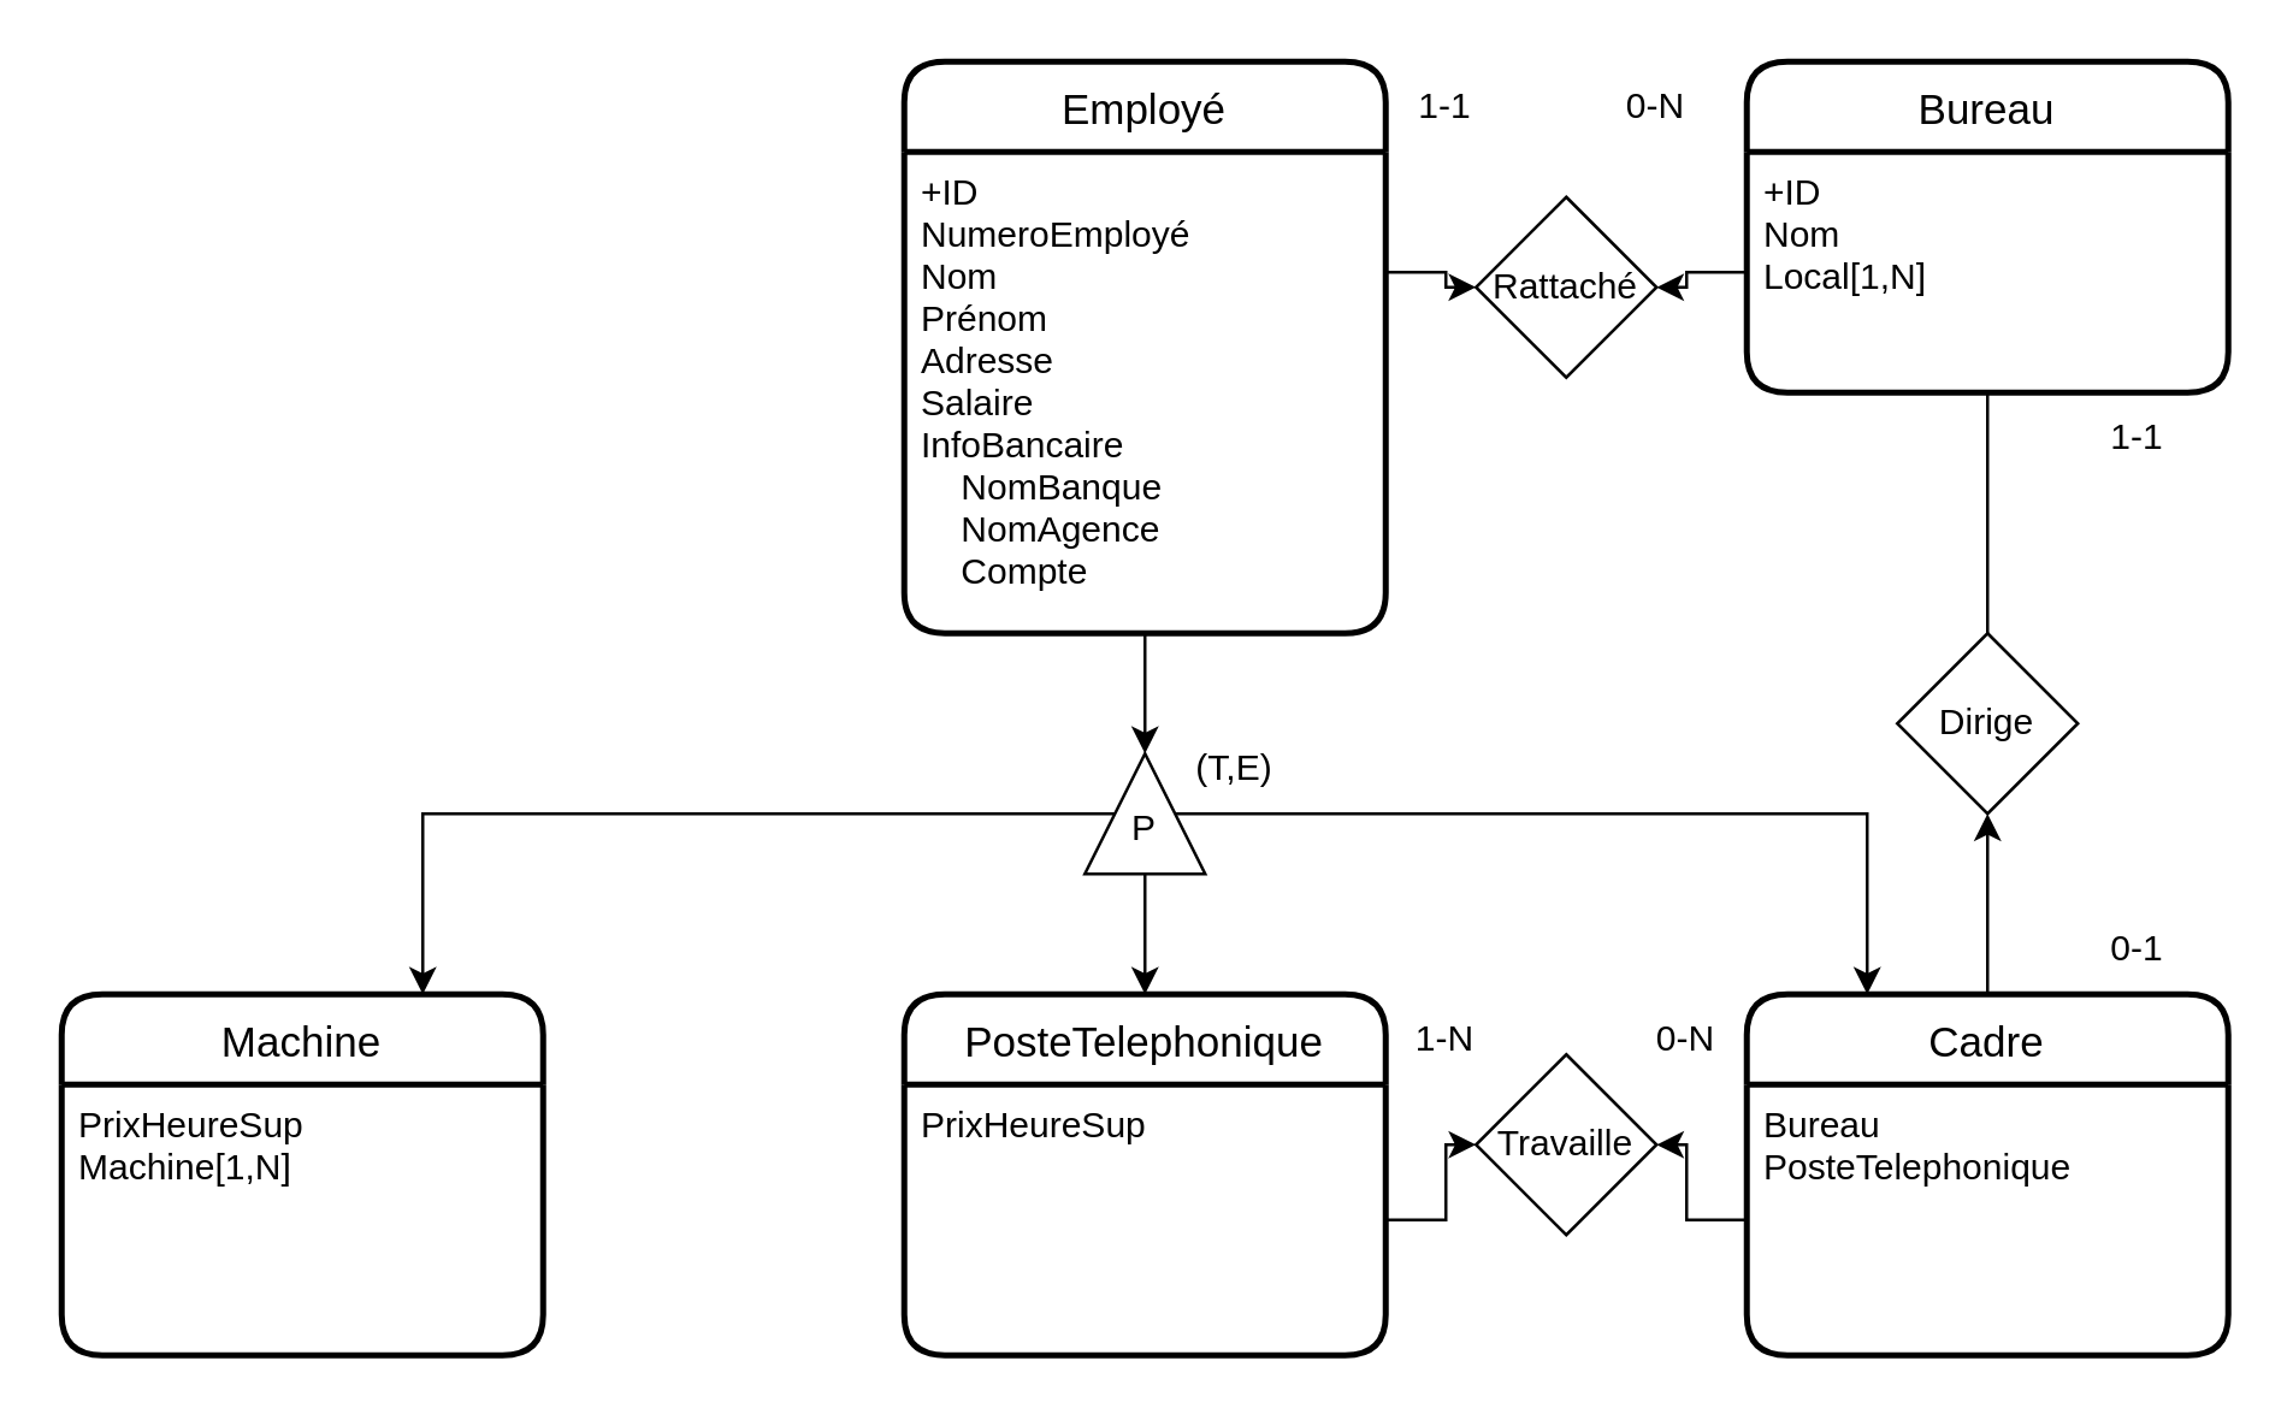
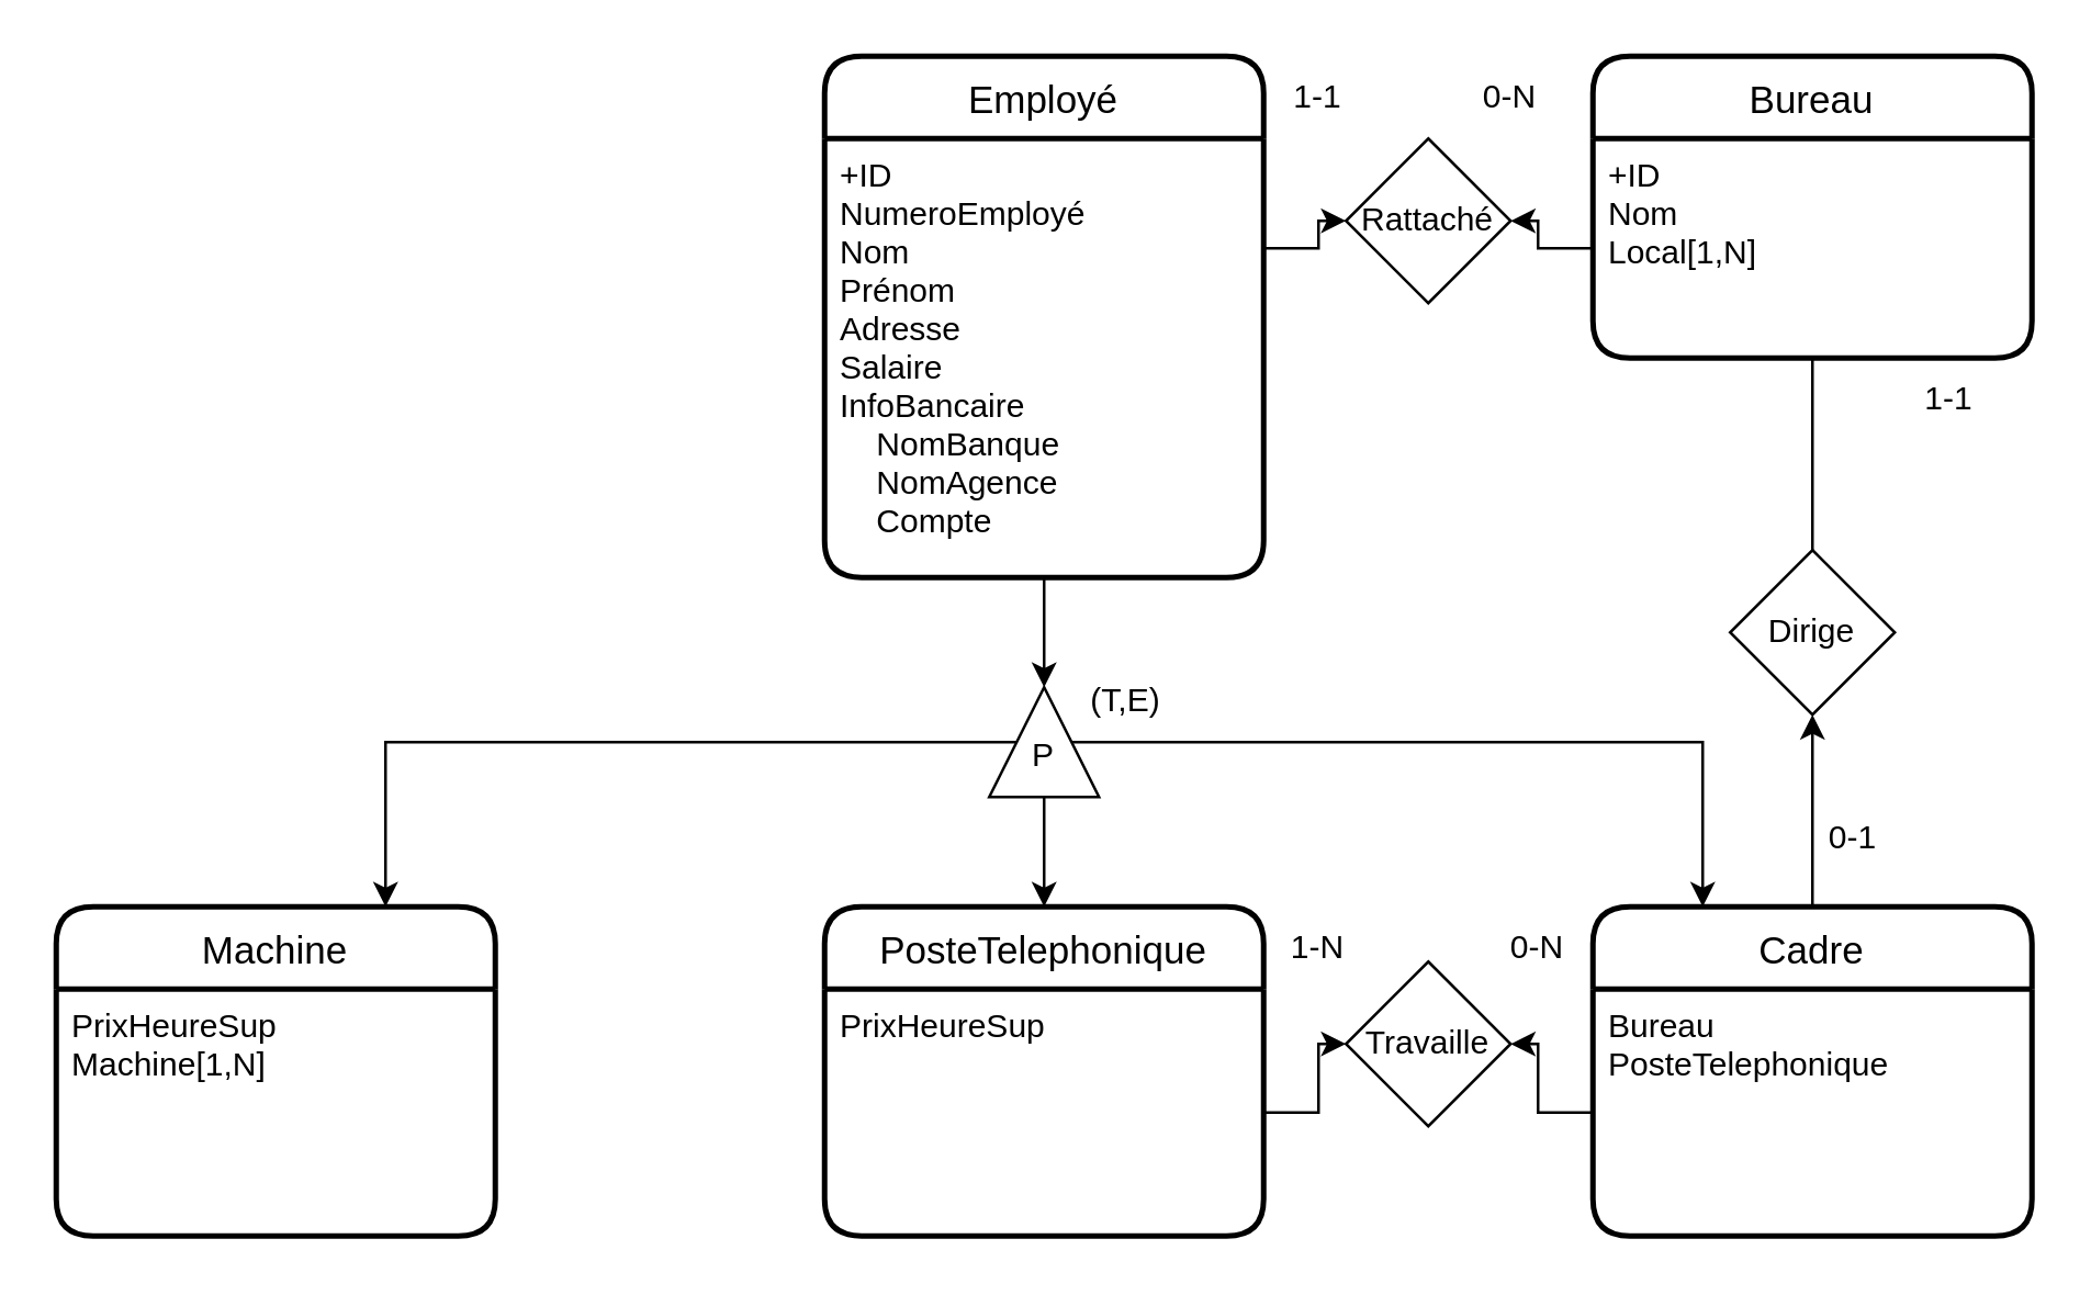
  <mxCell id="0" />
  <mxCell id="1" parent="0" />
  <mxCell id="2" value="Bureau" style="swimlane;childLayout=stackLayout;horizontal=1;startSize=30;horizontalStack=0;rounded=1;fontSize=14;fontStyle=0;strokeWidth=2;resizeParent=0;resizeLast=1;shadow=0;dashed=0;align=center;" parent="1" vertex="1"><mxGeometry x="580" y="20" width="160" height="110" as="geometry" /></mxCell>
  <mxCell id="3" value="+ID&#10;Nom&#10;Local[1,N]" style="align=left;strokeColor=none;fillColor=none;spacingLeft=4;fontSize=12;verticalAlign=top;resizable=0;rotatable=0;part=1;" parent="2" vertex="1"><mxGeometry y="30" width="160" height="80" as="geometry" /></mxCell>
  <mxCell id="4" value="Employé" style="swimlane;childLayout=stackLayout;horizontal=1;startSize=30;horizontalStack=0;rounded=1;fontSize=14;fontStyle=0;strokeWidth=2;resizeParent=0;resizeLast=1;shadow=0;dashed=0;align=center;" vertex="1" parent="1"><mxGeometry x="300" y="20" width="160" height="190" as="geometry" /></mxCell>
  <mxCell id="5" value="+ID&#10;NumeroEmployé&#10;Nom&#10;Prénom&#10;Adresse&#10;Salaire&#10;InfoBancaire&#10;    NomBanque&#10;    NomAgence&#10;    Compte" style="align=left;strokeColor=none;fillColor=none;spacingLeft=4;fontSize=12;verticalAlign=top;resizable=0;rotatable=0;part=1;" vertex="1" parent="4"><mxGeometry y="30" width="160" height="160" as="geometry" /></mxCell>
- <mxCell id="6" value="Rattaché" style="shape=rhombus;perimeter=rhombusPerimeter;whiteSpace=wrap;html=1;align=center;" vertex="1" parent="1"><mxGeometry x="490" y="65" width="60" height="60" as="geometry" /></mxCell>
+ <mxCell id="6" value="Rattaché" style="shape=rhombus;perimeter=rhombusPerimeter;whiteSpace=wrap;html=1;align=center;" vertex="1" parent="1"><mxGeometry x="490" y="50" width="60" height="60" as="geometry" /></mxCell>
  <mxCell id="7" style="edgeStyle=orthogonalEdgeStyle;rounded=0;orthogonalLoop=1;jettySize=auto;html=1;exitX=1;exitY=0.25;exitDx=0;exitDy=0;" edge="1" parent="1" source="5" target="6"><mxGeometry relative="1" as="geometry" /></mxCell>
  <mxCell id="8" style="edgeStyle=orthogonalEdgeStyle;rounded=0;orthogonalLoop=1;jettySize=auto;html=1;exitX=0;exitY=0.5;exitDx=0;exitDy=0;" edge="1" parent="1" source="3" target="6"><mxGeometry relative="1" as="geometry" /></mxCell>
  <mxCell id="9" value="1-1" style="text;html=1;strokeColor=none;fillColor=none;align=center;verticalAlign=middle;whiteSpace=wrap;rounded=0;" vertex="1" parent="1"><mxGeometry x="450" y="20" width="60" height="30" as="geometry" /></mxCell>
  <mxCell id="10" value="0-N" style="text;html=1;strokeColor=none;fillColor=none;align=center;verticalAlign=middle;whiteSpace=wrap;rounded=0;" vertex="1" parent="1"><mxGeometry x="520" y="20" width="60" height="30" as="geometry" /></mxCell>
  <mxCell id="11" value="PosteTelephonique" style="swimlane;childLayout=stackLayout;horizontal=1;startSize=30;horizontalStack=0;rounded=1;fontSize=14;fontStyle=0;strokeWidth=2;resizeParent=0;resizeLast=1;shadow=0;dashed=0;align=center;" vertex="1" parent="1"><mxGeometry x="300" y="330" width="160" height="120" as="geometry" /></mxCell>
  <mxCell id="12" value="PrixHeureSup" style="align=left;strokeColor=none;fillColor=none;spacingLeft=4;fontSize=12;verticalAlign=top;resizable=0;rotatable=0;part=1;" vertex="1" parent="11"><mxGeometry y="30" width="160" height="90" as="geometry" /></mxCell>
  <mxCell id="13" value="Machine" style="swimlane;childLayout=stackLayout;horizontal=1;startSize=30;horizontalStack=0;rounded=1;fontSize=14;fontStyle=0;strokeWidth=2;resizeParent=0;resizeLast=1;shadow=0;dashed=0;align=center;" vertex="1" parent="1"><mxGeometry x="20" y="330" width="160" height="120" as="geometry" /></mxCell>
  <mxCell id="14" value="PrixHeureSup&#10;Machine[1,N]" style="align=left;strokeColor=none;fillColor=none;spacingLeft=4;fontSize=12;verticalAlign=top;resizable=0;rotatable=0;part=1;" vertex="1" parent="13"><mxGeometry y="30" width="160" height="90" as="geometry" /></mxCell>
  <mxCell id="15" style="edgeStyle=orthogonalEdgeStyle;rounded=0;orthogonalLoop=1;jettySize=auto;html=1;exitX=0.5;exitY=0;exitDx=0;exitDy=0;entryX=0.5;entryY=1;entryDx=0;entryDy=0;" edge="1" parent="1" source="16" target="18"><mxGeometry relative="1" as="geometry" /></mxCell>
  <mxCell id="16" value="Cadre" style="swimlane;childLayout=stackLayout;horizontal=1;startSize=30;horizontalStack=0;rounded=1;fontSize=14;fontStyle=0;strokeWidth=2;resizeParent=0;resizeLast=1;shadow=0;dashed=0;align=center;" vertex="1" parent="1"><mxGeometry x="580" y="330" width="160" height="120" as="geometry" /></mxCell>
  <mxCell id="17" value="Bureau&#10;PosteTelephonique" style="align=left;strokeColor=none;fillColor=none;spacingLeft=4;fontSize=12;verticalAlign=top;resizable=0;rotatable=0;part=1;" vertex="1" parent="16"><mxGeometry y="30" width="160" height="90" as="geometry" /></mxCell>
- <mxCell id="18" value="Dirige" style="shape=rhombus;perimeter=rhombusPerimeter;whiteSpace=wrap;html=1;align=center;" vertex="1" parent="1"><mxGeometry x="630" y="210" width="60" height="60" as="geometry" /></mxCell>
+ <mxCell id="18" value="Dirige" style="shape=rhombus;perimeter=rhombusPerimeter;whiteSpace=wrap;html=1;align=center;" vertex="1" parent="1"><mxGeometry x="630" y="200" width="60" height="60" as="geometry" /></mxCell>
  <mxCell id="19" style="edgeStyle=orthogonalEdgeStyle;rounded=0;orthogonalLoop=1;jettySize=auto;html=1;exitX=0.5;exitY=1;exitDx=0;exitDy=0;entryX=0.5;entryY=0;entryDx=0;entryDy=0;endArrow=none;" edge="1" parent="1" source="3" target="18"><mxGeometry relative="1" as="geometry" /></mxCell>
  <mxCell id="20" value="1-1" style="text;html=1;strokeColor=none;fillColor=none;align=center;verticalAlign=middle;whiteSpace=wrap;rounded=0;" vertex="1" parent="1"><mxGeometry x="680" y="130" width="60" height="30" as="geometry" /></mxCell>
- <mxCell id="21" value="0-1" style="text;html=1;strokeColor=none;fillColor=none;align=center;verticalAlign=middle;whiteSpace=wrap;rounded=0;" vertex="1" parent="1"><mxGeometry x="680" y="300" width="60" height="30" as="geometry" /></mxCell>
+ <mxCell id="21" value="0-1" style="text;html=1;strokeColor=none;fillColor=none;align=center;verticalAlign=middle;whiteSpace=wrap;rounded=0;" vertex="1" parent="1"><mxGeometry x="645" y="290" width="60" height="30" as="geometry" /></mxCell>
  <mxCell id="22" value="Travaille" style="shape=rhombus;perimeter=rhombusPerimeter;whiteSpace=wrap;html=1;align=center;" vertex="1" parent="1"><mxGeometry x="490" y="350" width="60" height="60" as="geometry" /></mxCell>
  <mxCell id="23" style="edgeStyle=orthogonalEdgeStyle;rounded=0;orthogonalLoop=1;jettySize=auto;html=1;exitX=1;exitY=0.5;exitDx=0;exitDy=0;" edge="1" parent="1" source="12" target="22"><mxGeometry relative="1" as="geometry" /></mxCell>
  <mxCell id="24" style="edgeStyle=orthogonalEdgeStyle;rounded=0;orthogonalLoop=1;jettySize=auto;html=1;exitX=0;exitY=0.5;exitDx=0;exitDy=0;" edge="1" parent="1" source="17" target="22"><mxGeometry relative="1" as="geometry" /></mxCell>
  <mxCell id="25" value="0-N" style="text;html=1;strokeColor=none;fillColor=none;align=center;verticalAlign=middle;whiteSpace=wrap;rounded=0;" vertex="1" parent="1"><mxGeometry x="530" y="330" width="60" height="30" as="geometry" /></mxCell>
  <mxCell id="26" value="1-N" style="text;html=1;strokeColor=none;fillColor=none;align=center;verticalAlign=middle;whiteSpace=wrap;rounded=0;" vertex="1" parent="1"><mxGeometry x="450" y="330" width="60" height="30" as="geometry" /></mxCell>
  <mxCell id="27" style="edgeStyle=orthogonalEdgeStyle;rounded=0;orthogonalLoop=1;jettySize=auto;html=1;exitX=0;exitY=0.5;exitDx=0;exitDy=0;entryX=0.5;entryY=0;entryDx=0;entryDy=0;" edge="1" parent="1" source="30" target="11"><mxGeometry relative="1" as="geometry" /></mxCell>
  <mxCell id="28" style="edgeStyle=orthogonalEdgeStyle;rounded=0;orthogonalLoop=1;jettySize=auto;html=1;exitX=0.5;exitY=0;exitDx=0;exitDy=0;entryX=0.75;entryY=0;entryDx=0;entryDy=0;" edge="1" parent="1" source="30" target="13"><mxGeometry relative="1" as="geometry" /></mxCell>
  <mxCell id="29" style="edgeStyle=orthogonalEdgeStyle;rounded=0;orthogonalLoop=1;jettySize=auto;html=1;exitX=0.5;exitY=1;exitDx=0;exitDy=0;entryX=0.25;entryY=0;entryDx=0;entryDy=0;" edge="1" parent="1" source="30" target="16"><mxGeometry relative="1" as="geometry" /></mxCell>
  <mxCell id="30" value="" style="triangle;whiteSpace=wrap;html=1;direction=north;" vertex="1" parent="1"><mxGeometry x="360" y="250" width="40" height="40" as="geometry" /></mxCell>
  <mxCell id="31" style="edgeStyle=orthogonalEdgeStyle;rounded=0;orthogonalLoop=1;jettySize=auto;html=1;exitX=0.5;exitY=1;exitDx=0;exitDy=0;entryX=1;entryY=0.5;entryDx=0;entryDy=0;" edge="1" parent="1" source="5" target="30"><mxGeometry relative="1" as="geometry" /></mxCell>
  <mxCell id="32" value="P" style="text;html=1;strokeColor=none;fillColor=none;align=center;verticalAlign=middle;whiteSpace=wrap;rounded=0;" vertex="1" parent="1"><mxGeometry x="350" y="260" width="60" height="30" as="geometry" /></mxCell>
  <mxCell id="33" value="(T,E)" style="text;html=1;strokeColor=none;fillColor=none;align=center;verticalAlign=middle;whiteSpace=wrap;rounded=0;" vertex="1" parent="1"><mxGeometry x="380" y="240" width="60" height="30" as="geometry" /></mxCell>
